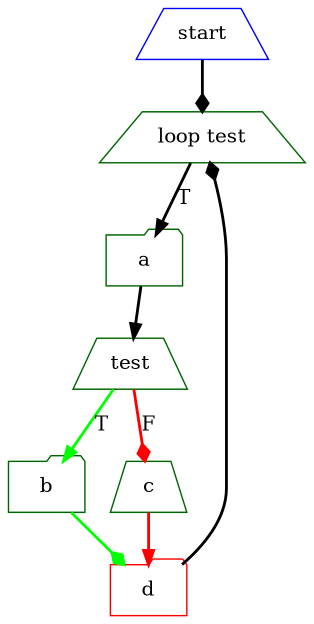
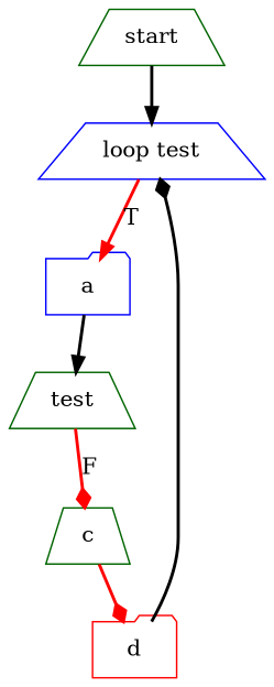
  digraph {
    node [color=darkgreen shape=trapezium]
    edge [arrowhead=normal style=bold]
-   n1 [color=blue label=start]
-   n2 [label="loop test"]
-   n3 [label=a shape=folder]
+   n1 [label=start]
+   n2 [color=blue label="loop test"]
+   n3 [color=blue label=a shape=folder]
    n4 [label=test]
-   n5 [label=b shape=folder]
    n6 [label=c]
    n7 [color=red label=d shape=folder]
-   n1 -> n2 [arrowhead=diamond]
-   n2 -> n3 [label=T]
+   n1 -> n2
+   n2 -> n3 [label=T color=red]
    n3 -> n4
-   n4 -> n5 [color=green label=T]
    n4 -> n6 [arrowhead=diamond color=red label=F]
-   n5 -> n7 [arrowhead=diamond color=green]
-   n6 -> n7 [color=red]
+   n6 -> n7 [arrowhead=diamond color=red]
    n7 -> n2 [arrowhead=diamond]
  }
